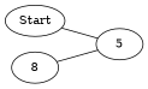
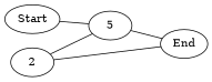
  graph {
    rankdir=LR
    n1 [label=5]
    Start
-   2 [label=8]
+   End
+   2
+   n1 -- End
    Start -- n1
    2 -- n1
+   2 -- End
  }
